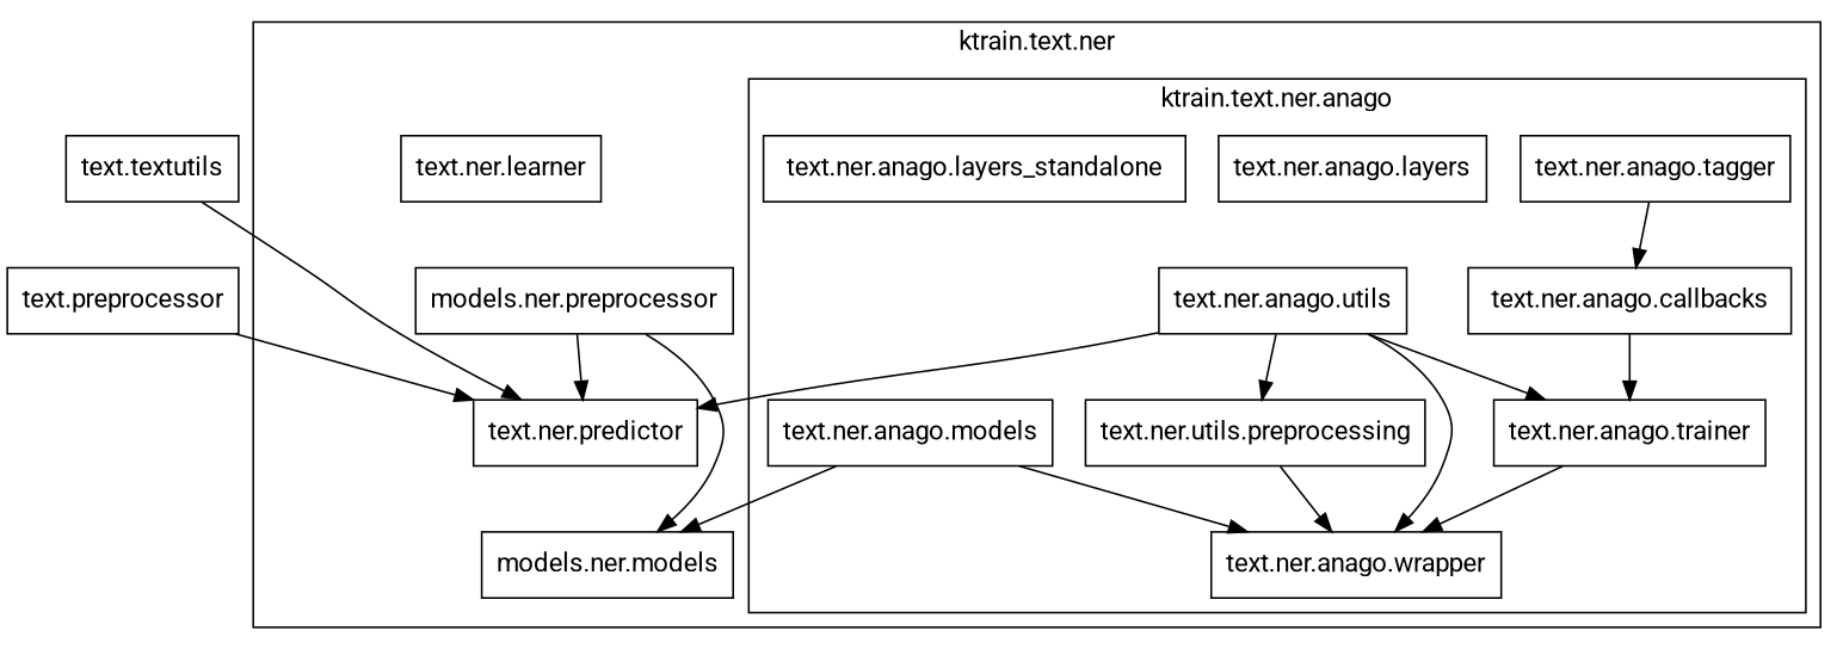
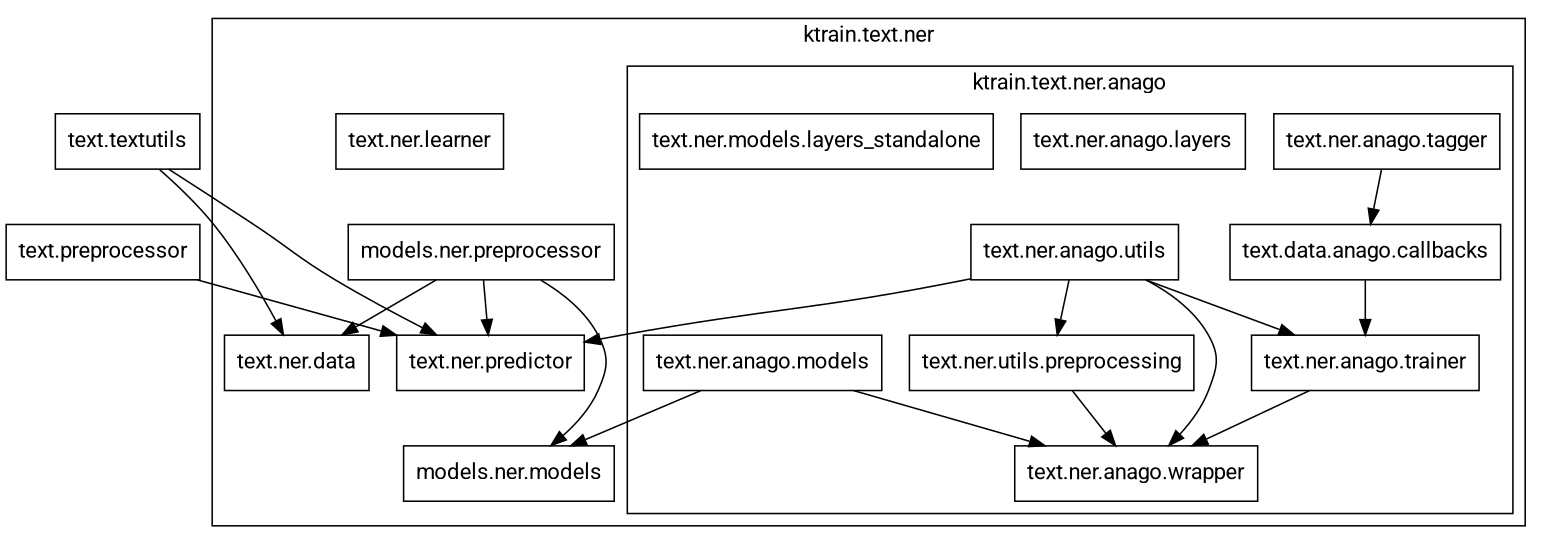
  digraph {
    fontname=Roboto
    node [fontname=Roboto shape=box]
    edge [fontname=Roboto]
-   "text.ner.anago.callbacks"
+   "text.ner.anago.callbacks" [label="text.data.anago.callbacks"]
    "text.ner.anago.models"
    n3 [label="text.ner.utils.preprocessing"]
    "text.ner.anago.trainer"
    "text.ner.anago.tagger"
    "text.ner.anago.wrapper"
    "text.ner.anago.layers"
    "text.ner.anago.utils"
-   "text.ner.anago.layers_standalone"
+   "text.ner.anago.layers_standalone" [label="text.ner.models.layers_standalone"]
    "text.ner.learner"
    n11 [label="models.ner.models"]
+   "text.ner.data"
    n13 [label="models.ner.preprocessor"]
    "text.ner.predictor"
    "text.textutils"
    "text.preprocessor"
    subgraph cluster_1 {
      label="ktrain.text.ner"
      "text.ner.learner"
      n11
+     "text.ner.data"
      n13
      "text.ner.predictor"
      subgraph cluster_2 {
        label="ktrain.text.ner.anago"
        "text.ner.anago.callbacks"
        "text.ner.anago.models"
        n3
        "text.ner.anago.trainer"
        "text.ner.anago.tagger"
        "text.ner.anago.wrapper"
        "text.ner.anago.layers"
        "text.ner.anago.utils"
        "text.ner.anago.layers_standalone"
      }
    }
    "text.ner.anago.callbacks" -> "text.ner.anago.trainer"
    "text.ner.anago.models" -> "text.ner.anago.wrapper"
    "text.ner.anago.models" -> n11
    n3 -> "text.ner.anago.wrapper"
    "text.ner.anago.trainer" -> "text.ner.anago.wrapper"
    "text.ner.anago.tagger" -> "text.ner.anago.callbacks"
    "text.ner.anago.utils" -> n3
    "text.ner.anago.utils" -> "text.ner.anago.trainer"
    "text.ner.anago.utils" -> "text.ner.anago.wrapper"
    "text.ner.anago.utils" -> "text.ner.predictor"
    n13 -> n11
+   n13 -> "text.ner.data"
    n13 -> "text.ner.predictor"
+   "text.textutils" -> "text.ner.data"
    "text.textutils" -> "text.ner.predictor"
    "text.textutils" -> "text.preprocessor" [style=invis]
    "text.preprocessor" -> n11 [style=invis]
    "text.preprocessor" -> "text.ner.predictor"
  }
